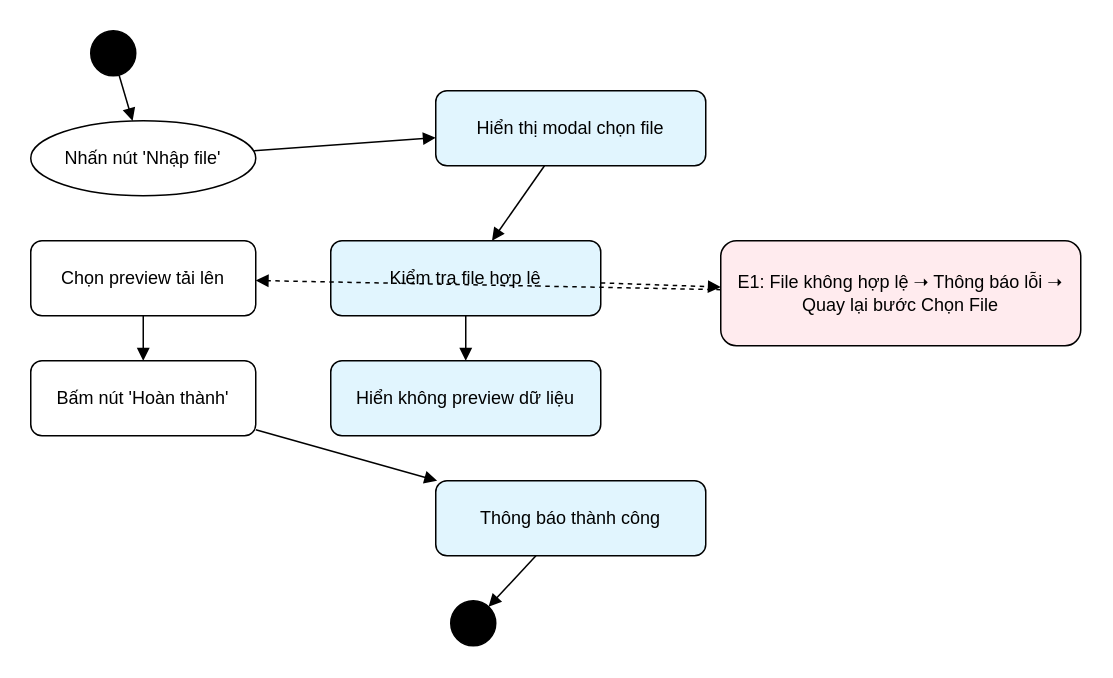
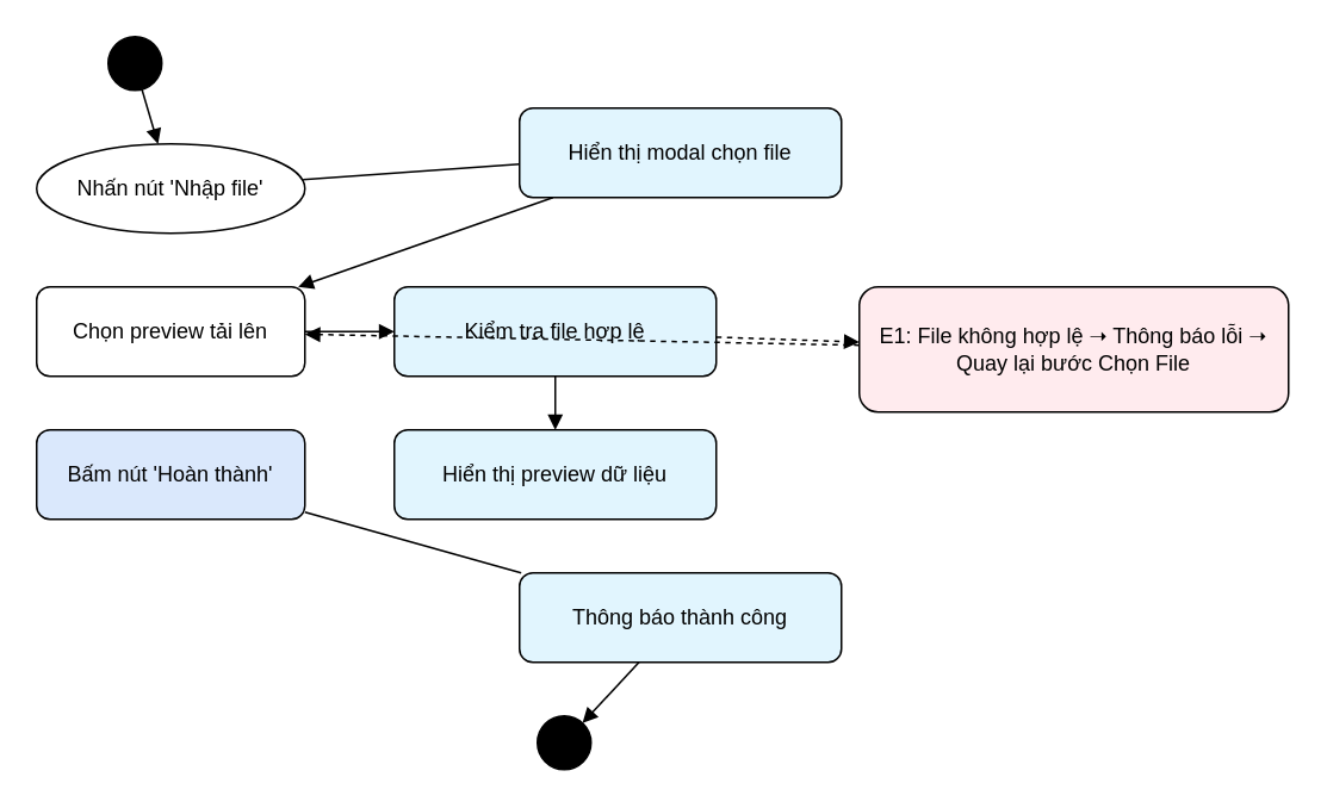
  <mxCell id="0" />
  <mxCell id="1" parent="0" />
  <mxCell id="2" value="" style="shape=ellipse;perimeter=ellipsePerimeter;whiteSpace=wrap;html=1;fillColor=#000000;" vertex="1" parent="1"><mxGeometry x="60" y="20" width="30" height="30" as="geometry" /></mxCell>
  <mxCell id="3" value="Nhấn nút 'Nhập file'" style="ellipse;whiteSpace=wrap;html=1;" vertex="1" parent="1"><mxGeometry x="20" y="80" width="150" height="50" as="geometry" /></mxCell>
  <mxCell id="4" value="Hiển thị modal chọn file" style="rounded=1;whiteSpace=wrap;html=1;fillColor=#e1f5fe;" vertex="1" parent="1"><mxGeometry x="290" y="60" width="180" height="50" as="geometry" /></mxCell>
  <mxCell id="5" value="Chọn preview tải lên" style="rounded=1;whiteSpace=wrap;html=1;" vertex="1" parent="1"><mxGeometry x="20" y="160" width="150" height="50" as="geometry" /></mxCell>
  <mxCell id="6" value="Kiểm tra file hợp lệ" style="rounded=1;whiteSpace=wrap;html=1;fillColor=#e1f5fe;" vertex="1" parent="1"><mxGeometry x="220" y="160" width="180" height="50" as="geometry" /></mxCell>
- <mxCell id="7" value="Hiển không preview dữ liệu" style="rounded=1;whiteSpace=wrap;html=1;fillColor=#e1f5fe;" vertex="1" parent="1"><mxGeometry x="220" y="240" width="180" height="50" as="geometry" /></mxCell>
- <mxCell id="8" value="Bấm nút 'Hoàn thành'" style="rounded=1;whiteSpace=wrap;html=1;" vertex="1" parent="1"><mxGeometry x="20" y="240" width="150" height="50" as="geometry" /></mxCell>
+ <mxCell id="7" value="Hiển thị preview dữ liệu" style="rounded=1;whiteSpace=wrap;html=1;fillColor=#e1f5fe;" vertex="1" parent="1"><mxGeometry x="220" y="240" width="180" height="50" as="geometry" /></mxCell>
+ <mxCell id="8" value="Bấm nút 'Hoàn thành'" style="rounded=1;whiteSpace=wrap;html=1;fillColor=#dae8fc;" vertex="1" parent="1"><mxGeometry x="20" y="240" width="150" height="50" as="geometry" /></mxCell>
  <mxCell id="9" value="Thông báo thành công" style="rounded=1;whiteSpace=wrap;html=1;fillColor=#e1f5fe;" vertex="1" parent="1"><mxGeometry x="290" y="320" width="180" height="50" as="geometry" /></mxCell>
  <mxCell id="10" value="" style="shape=ellipse;perimeter=ellipsePerimeter;whiteSpace=wrap;html=1;fillColor=#000000;" vertex="1" parent="1"><mxGeometry x="300" y="400" width="30" height="30" as="geometry" /></mxCell>
  <mxCell id="11" value="E1: File không hợp lệ ➝ Thông báo lỗi ➝ Quay lại bước Chọn File" style="rounded=1;whiteSpace=wrap;html=1;fillColor=#ffebee;" vertex="1" parent="1"><mxGeometry x="480" y="160" width="240" height="70" as="geometry" /></mxCell>
  <mxCell id="12" style="endArrow=block;" edge="1" parent="1" source="2" target="3"><mxGeometry relative="1" as="geometry" /></mxCell>
- <mxCell id="13" style="endArrow=block;" edge="1" parent="1" source="3" target="4"><mxGeometry relative="1" as="geometry" /></mxCell>
- <mxCell id="14" style="endArrow=block;" edge="1" parent="1" source="4" target="6"><mxGeometry relative="1" as="geometry" /></mxCell>
- <mxCell id="15" style="endArrow=block;" edge="1" parent="1" source="5" target="8"><mxGeometry relative="1" as="geometry" /></mxCell>
+ <mxCell id="13" style="endArrow=none;" edge="1" parent="1" source="3" target="4"><mxGeometry relative="1" as="geometry" /></mxCell>
+ <mxCell id="14" style="endArrow=block;" edge="1" parent="1" source="4" target="5"><mxGeometry relative="1" as="geometry" /></mxCell>
+ <mxCell id="15" style="endArrow=block;" edge="1" parent="1" source="5" target="6"><mxGeometry relative="1" as="geometry" /></mxCell>
  <mxCell id="16" style="endArrow=block;" edge="1" parent="1" source="6" target="7"><mxGeometry relative="1" as="geometry" /></mxCell>
- <mxCell id="17" style="endArrow=block;" edge="1" parent="1" source="8" target="9"><mxGeometry relative="1" as="geometry" /></mxCell>
+ <mxCell id="17" style="endArrow=none;" edge="1" parent="1" source="8" target="9"><mxGeometry relative="1" as="geometry" /></mxCell>
  <mxCell id="18" style="endArrow=block;" edge="1" parent="1" source="9" target="10"><mxGeometry relative="1" as="geometry" /></mxCell>
  <mxCell id="19" style="endArrow=block;dashed=1;" edge="1" parent="1" source="6" target="11"><mxGeometry relative="1" as="geometry" /></mxCell>
  <mxCell id="20" style="endArrow=block;dashed=1;" edge="1" parent="1" source="11" target="5"><mxGeometry relative="1" as="geometry" /></mxCell>
